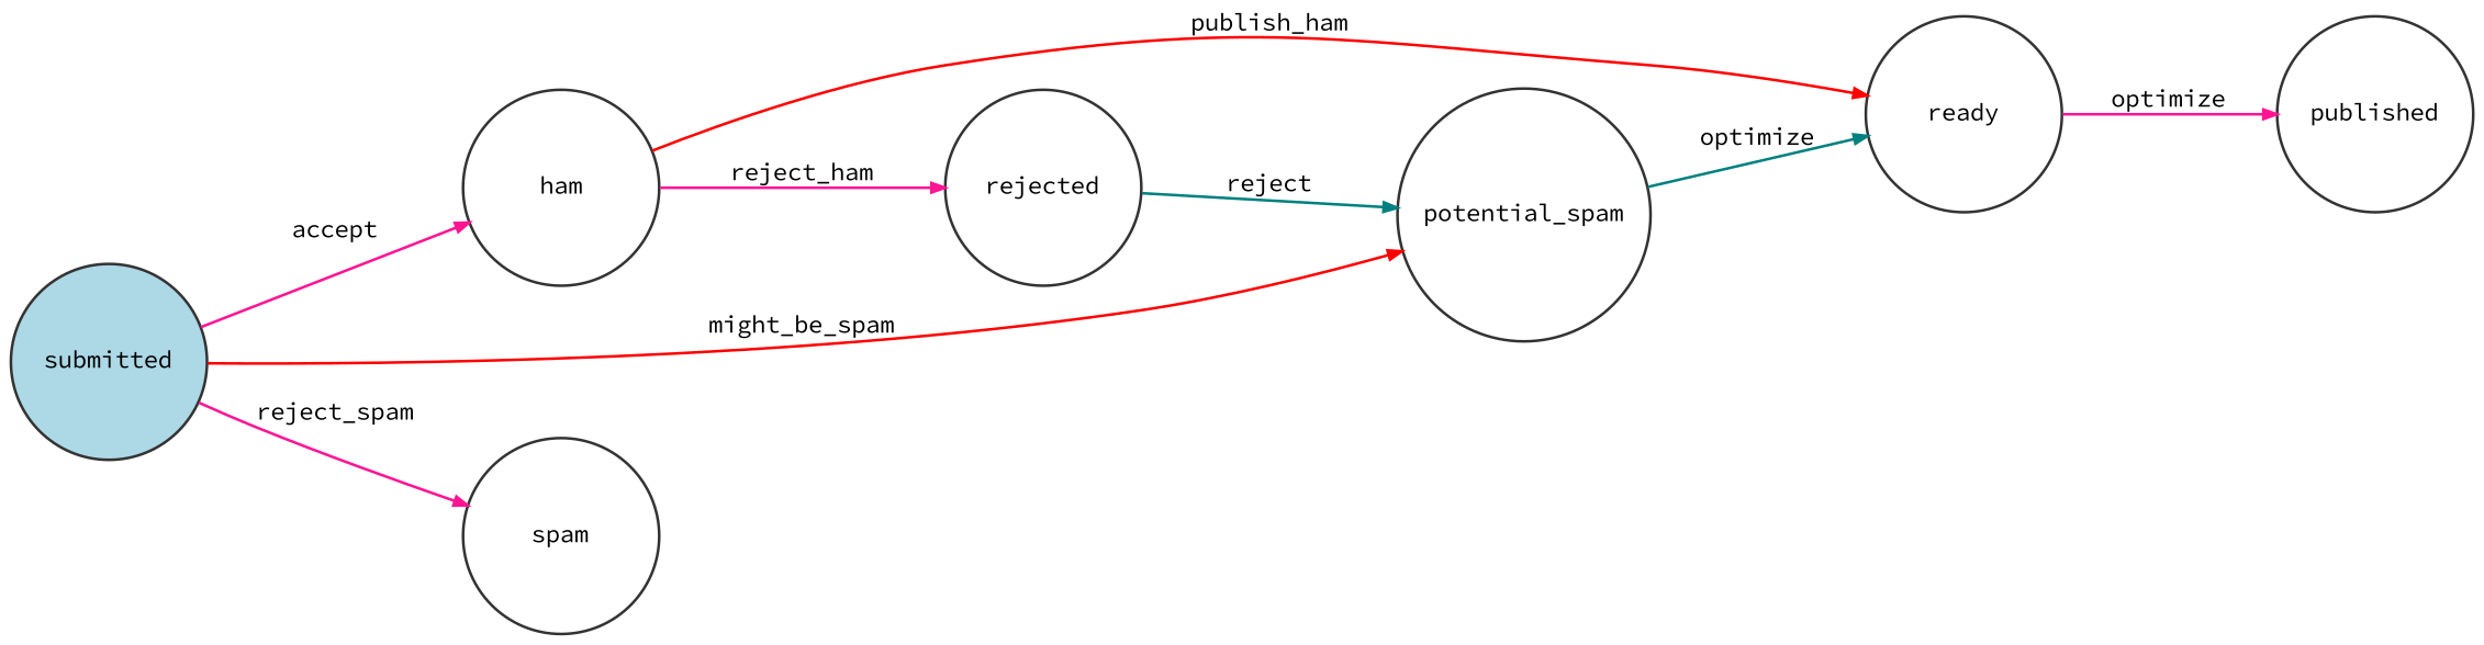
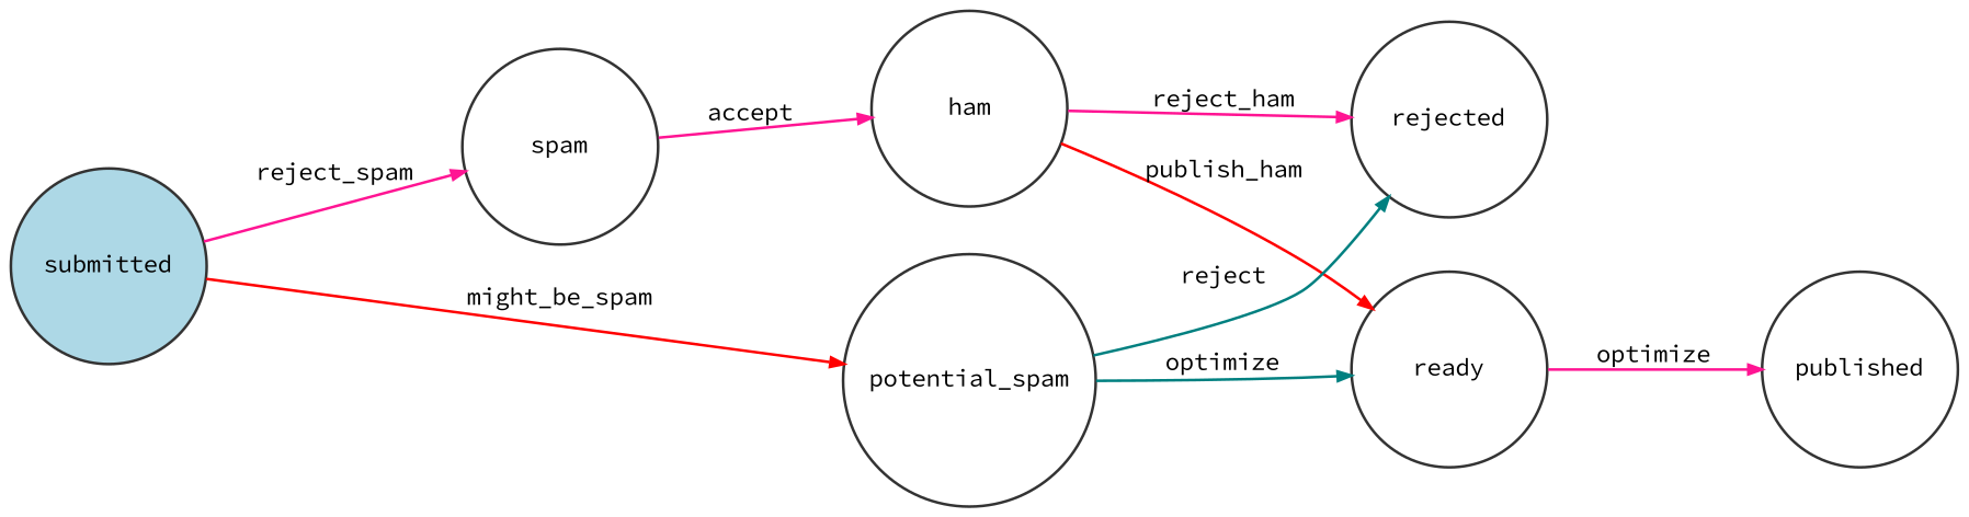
  digraph {
    fontname="Source Code Pro"
    rankdir=LR
    node [color="#333333" fillcolor=lightblue fixedsize=false fontname="Source Code Pro" fontsize=9 shape=circle]
    edge [arrowhead=normal arrowsize=0.5 color=deeppink fontname="Source Code Pro" fontsize=9 style=solid]
    n1 [label=submitted style=filled width=1]
    n2 [label=ham width=1]
    n3 [label=potential_spam width=1]
    n4 [label=spam width=1]
    n5 [label=rejected width=1]
    n6 [label=ready width=1]
    n7 [label=published width=1]
-   n1 -> n2 [label=accept]
+   n4 -> n2 [label=accept]
    n1 -> n3 [color=red label=might_be_spam]
    n1 -> n4 [label=reject_spam]
    n2 -> n5 [label=reject_ham]
    n2 -> n6 [color=red label=publish_ham]
-   n5 -> n3 [color=teal label=reject]
+   n3 -> n5 [color=teal label=reject]
    n3 -> n6 [color=teal label=optimize]
    n6 -> n7 [label=optimize]
  }
